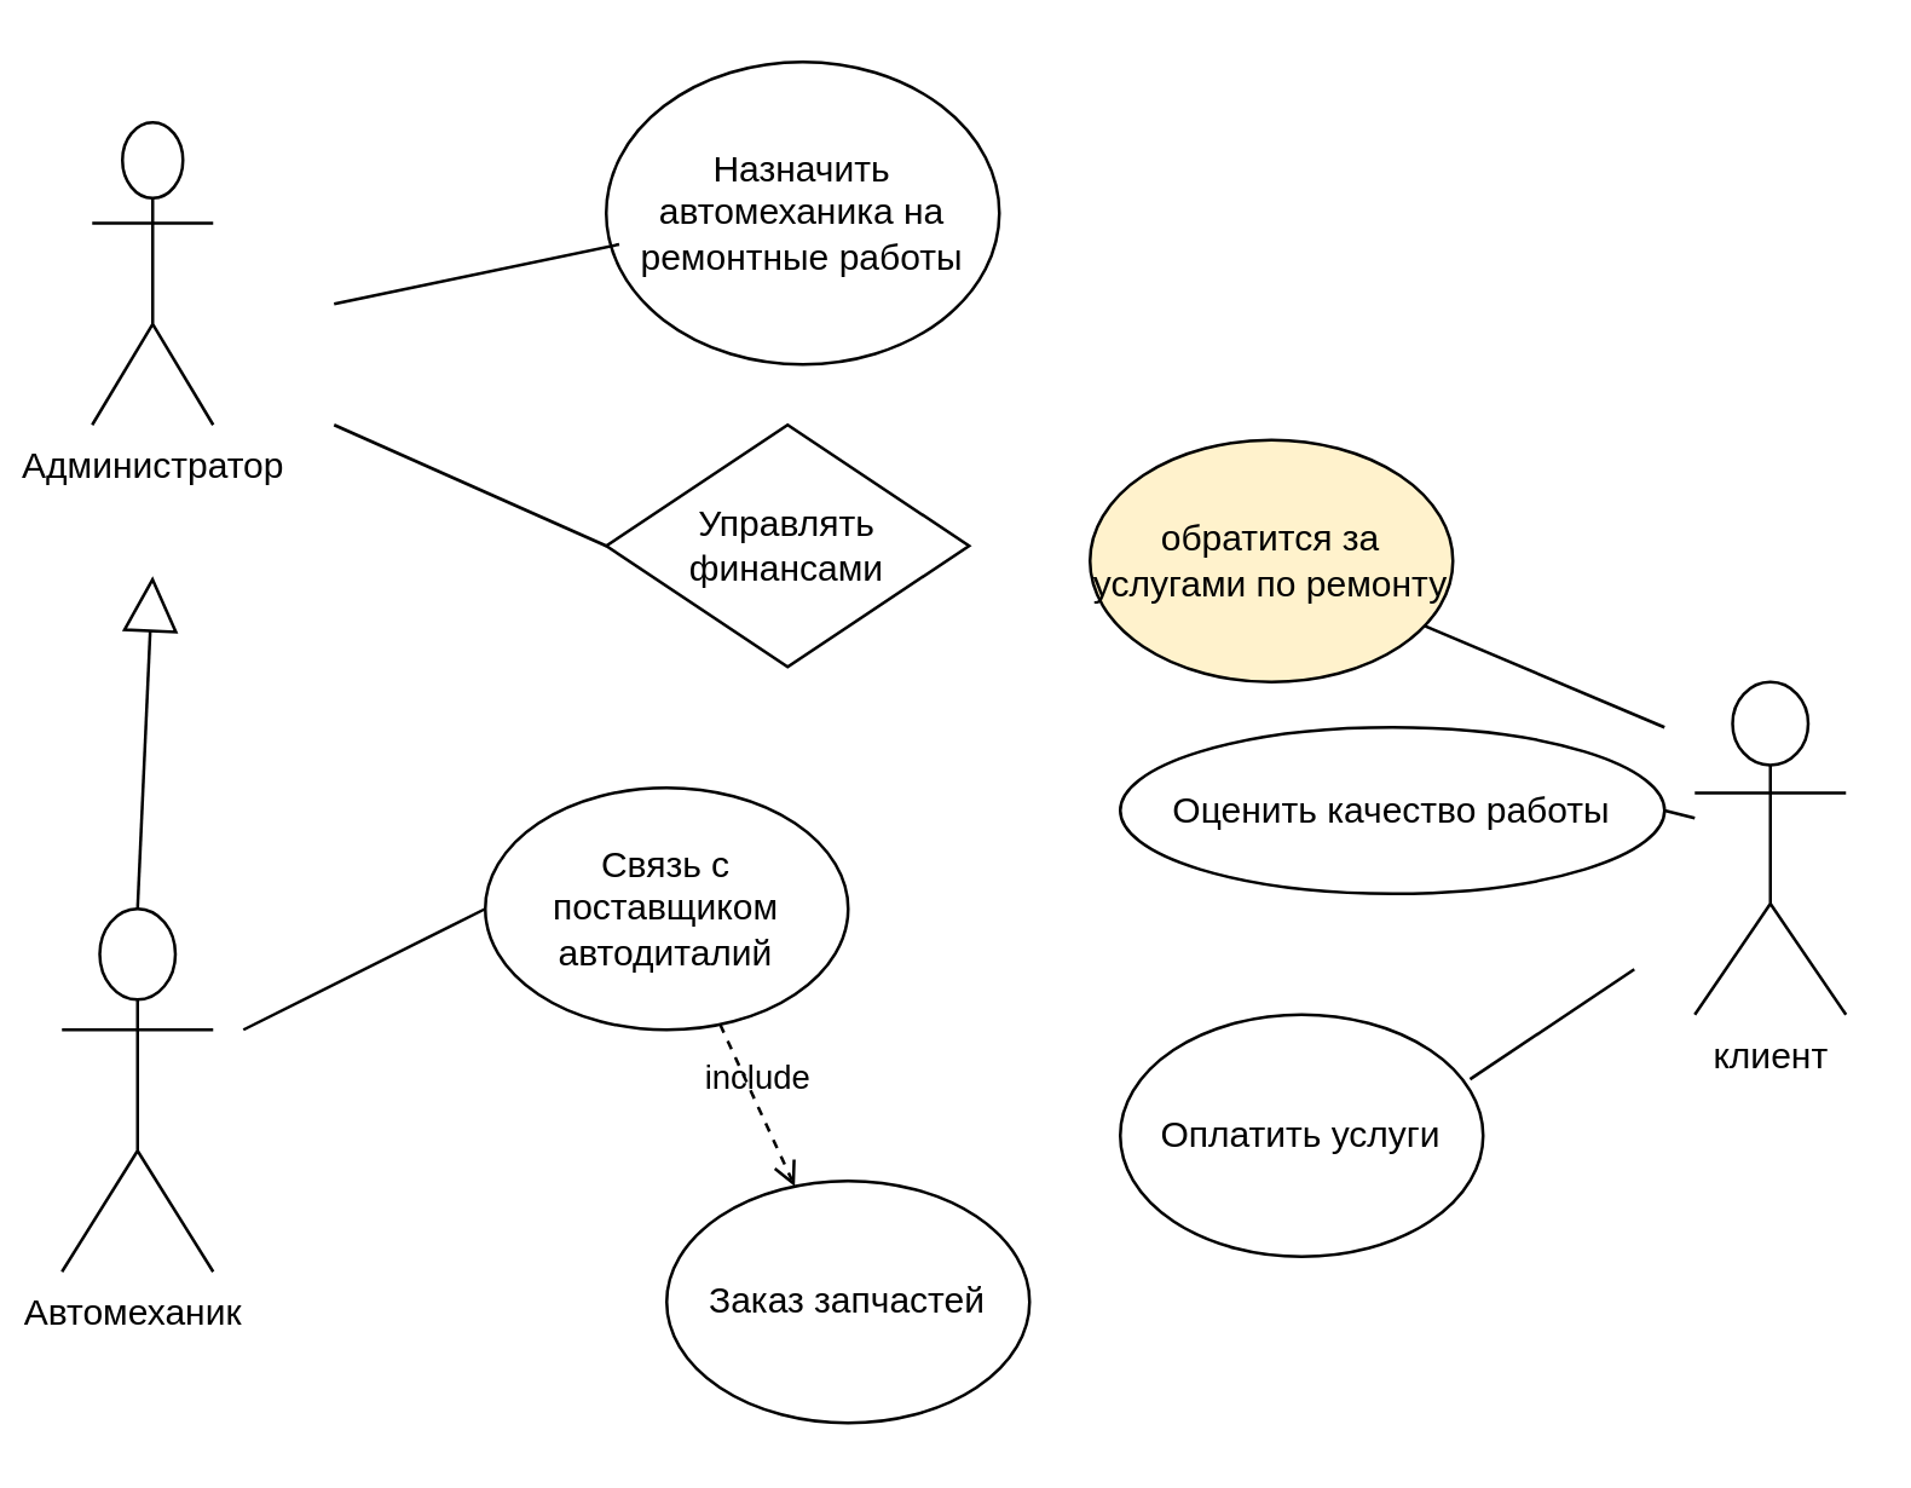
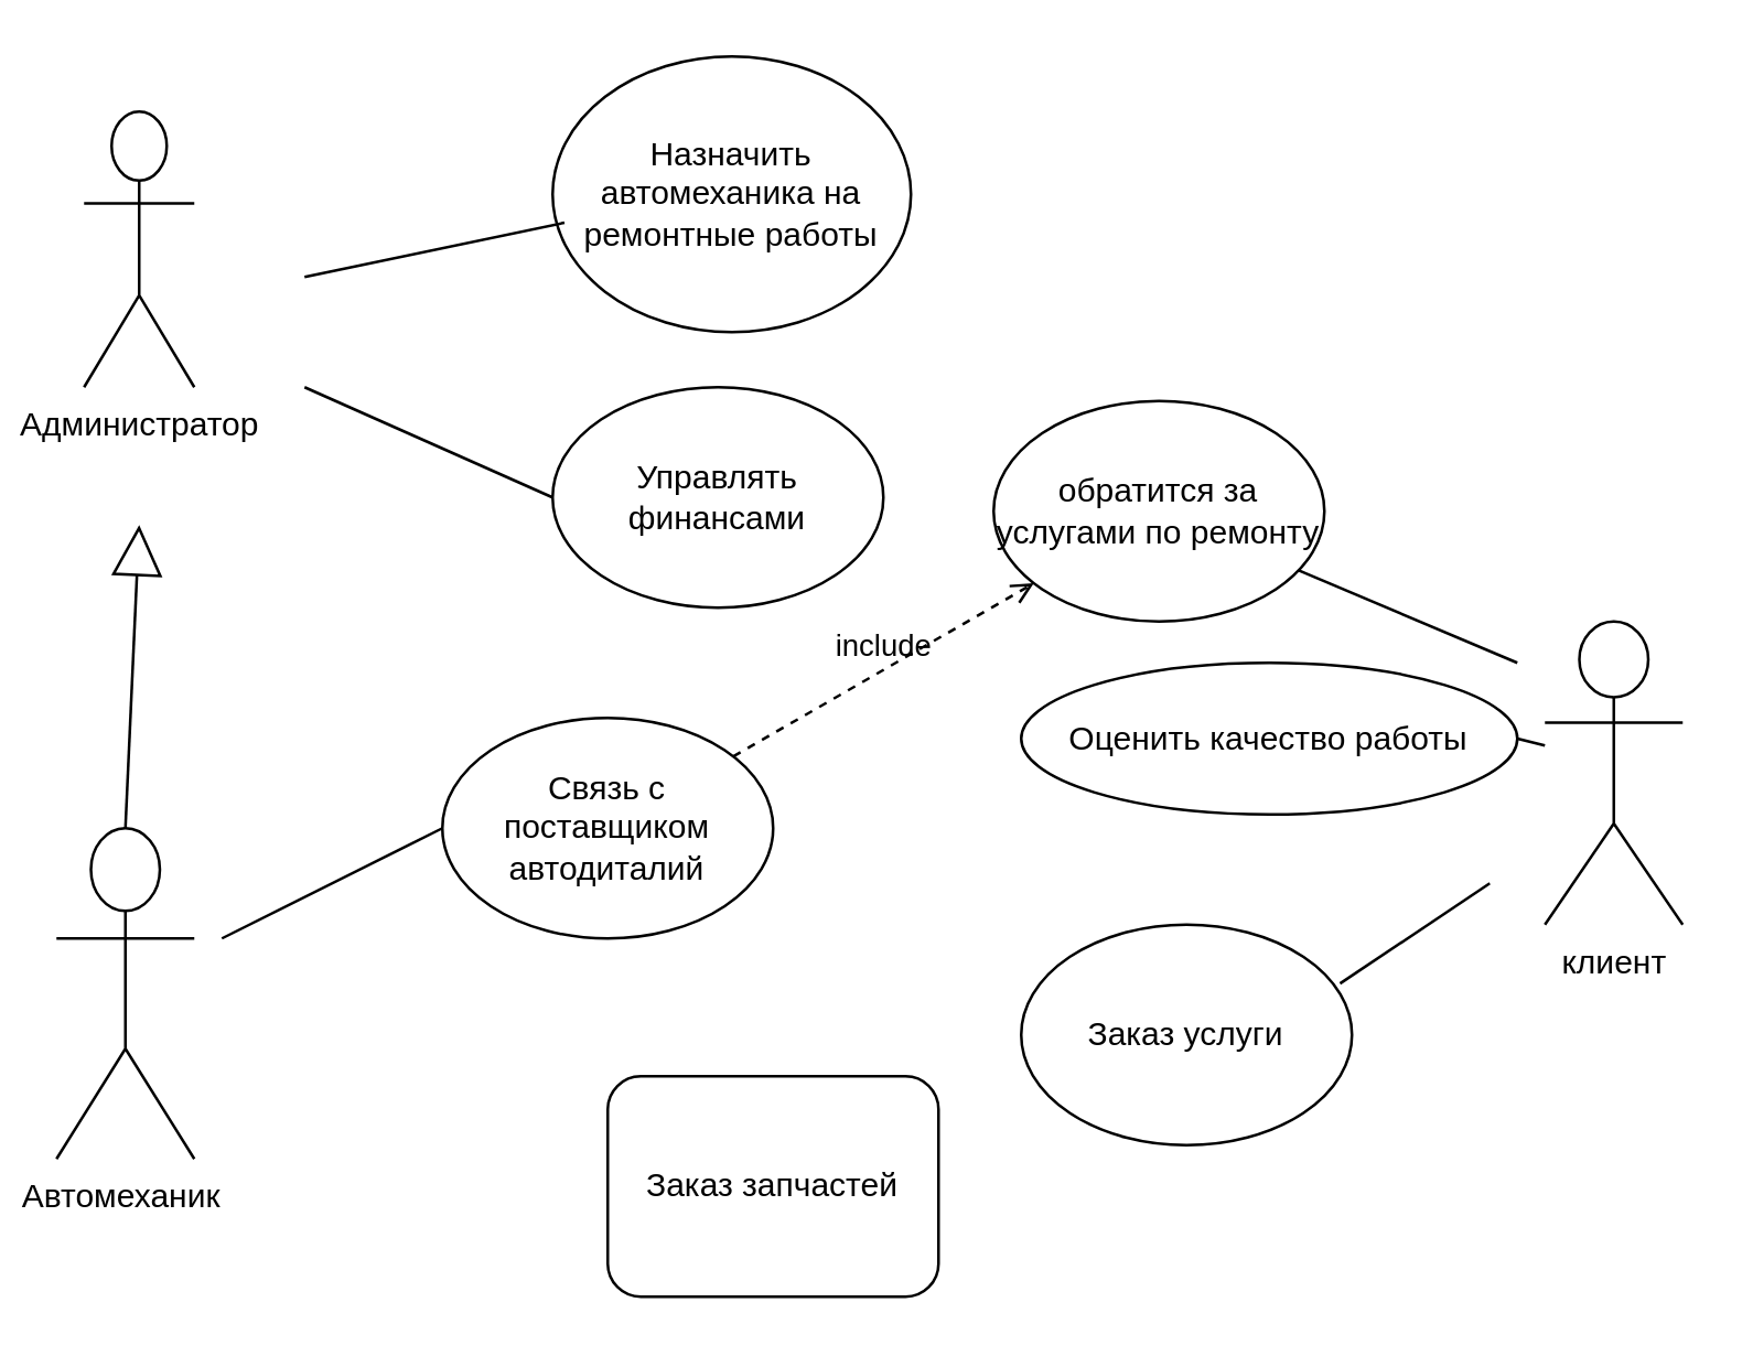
  <mxCell id="0" />
  <mxCell id="1" parent="0" />
  <mxCell id="2" value="Администратор" style="shape=umlActor;verticalLabelPosition=bottom;verticalAlign=top;html=1;outlineConnect=0;" vertex="1" parent="1"><mxGeometry x="30" y="40" width="40" height="100" as="geometry" /></mxCell>
  <mxCell id="3" value="клиент" style="shape=umlActor;verticalLabelPosition=bottom;verticalAlign=top;html=1;outlineConnect=0;" vertex="1" parent="1"><mxGeometry x="560" y="225" width="50" height="110" as="geometry" /></mxCell>
  <mxCell id="4" value="Автомеханик&amp;nbsp;" style="shape=umlActor;verticalLabelPosition=bottom;verticalAlign=top;html=1;outlineConnect=0;" vertex="1" parent="1"><mxGeometry x="20" y="300" width="50" height="120" as="geometry" /></mxCell>
  <mxCell id="5" value="Назначить автомеханика на ремонтные работы" style="ellipse;whiteSpace=wrap;html=1;" vertex="1" parent="1"><mxGeometry x="200" y="20" width="130" height="100" as="geometry" /></mxCell>
  <mxCell id="6" value="" style="endArrow=none;html=1;rounded=0;entryX=0.033;entryY=0.603;entryDx=0;entryDy=0;entryPerimeter=0;" edge="1" parent="1" target="5"><mxGeometry width="50" height="50" relative="1" as="geometry"><mxPoint x="110" y="100" as="sourcePoint" /><mxPoint x="180" y="80" as="targetPoint" /></mxGeometry></mxCell>
- <mxCell id="7" value="Управлять финансами" style="rhombus;whiteSpace=wrap;html=1;" vertex="1" parent="1"><mxGeometry x="200" y="140" width="120" height="80" as="geometry" /></mxCell>
+ <mxCell id="7" value="Управлять финансами" style="ellipse;whiteSpace=wrap;html=1;" vertex="1" parent="1"><mxGeometry x="200" y="140" width="120" height="80" as="geometry" /></mxCell>
  <mxCell id="8" value="" style="endArrow=none;html=1;rounded=0;entryX=0;entryY=0.5;entryDx=0;entryDy=0;" edge="1" parent="1" target="7"><mxGeometry width="50" height="50" relative="1" as="geometry"><mxPoint x="110" y="140" as="sourcePoint" /><mxPoint x="170" y="120" as="targetPoint" /></mxGeometry></mxCell>
  <mxCell id="9" value="Связь с поставщиком автодиталий" style="ellipse;whiteSpace=wrap;html=1;" vertex="1" parent="1"><mxGeometry x="160" y="260" width="120" height="80" as="geometry" /></mxCell>
  <mxCell id="10" value="" style="endArrow=none;html=1;rounded=0;entryX=0;entryY=0.5;entryDx=0;entryDy=0;" edge="1" parent="1" target="9"><mxGeometry width="50" height="50" relative="1" as="geometry"><mxPoint x="80" y="340" as="sourcePoint" /><mxPoint x="150" y="310" as="targetPoint" /></mxGeometry></mxCell>
- <mxCell id="11" value="include" style="html=1;verticalAlign=bottom;labelBackgroundColor=none;endArrow=open;endFill=0;dashed=1;rounded=0;" edge="1" parent="1" source="9" target="12"><mxGeometry x="0.004" width="160" relative="1" as="geometry"><mxPoint x="220" y="390" as="sourcePoint" /><mxPoint x="340" y="350" as="targetPoint" /><mxPoint as="offset" /></mxGeometry></mxCell>
- <mxCell id="12" value="Заказ запчастей" style="ellipse;whiteSpace=wrap;html=1;" vertex="1" parent="1"><mxGeometry x="220" y="390" width="120" height="80" as="geometry" /></mxCell>
+ <mxCell id="11" value="include" style="html=1;verticalAlign=bottom;labelBackgroundColor=none;endArrow=open;endFill=0;dashed=1;rounded=0;" edge="1" parent="1" source="9" target="14"><mxGeometry x="0.004" width="160" relative="1" as="geometry"><mxPoint x="220" y="390" as="sourcePoint" /><mxPoint x="340" y="350" as="targetPoint" /><mxPoint as="offset" /></mxGeometry></mxCell>
+ <mxCell id="12" value="Заказ запчастей" style="whiteSpace=wrap;html=1;rounded=1;" vertex="1" parent="1"><mxGeometry x="220" y="390" width="120" height="80" as="geometry" /></mxCell>
  <mxCell id="13" value="" style="endArrow=block;endSize=16;endFill=0;html=1;rounded=0;exitX=0.5;exitY=0;exitDx=0;exitDy=0;exitPerimeter=0;" edge="1" parent="1" source="4"><mxGeometry x="-0.007" width="160" relative="1" as="geometry"><mxPoint x="40" y="290" as="sourcePoint" /><mxPoint x="50" y="190" as="targetPoint" /><mxPoint as="offset" /></mxGeometry></mxCell>
- <mxCell id="14" value="обратится за услугами по ремонту" style="ellipse;whiteSpace=wrap;html=1;fillColor=#fff2cc;" vertex="1" parent="1"><mxGeometry x="360" y="145" width="120" height="80" as="geometry" /></mxCell>
+ <mxCell id="14" value="обратится за услугами по ремонту" style="ellipse;whiteSpace=wrap;html=1;" vertex="1" parent="1"><mxGeometry x="360" y="145" width="120" height="80" as="geometry" /></mxCell>
  <mxCell id="15" value="" style="endArrow=none;html=1;rounded=0;" edge="1" parent="1" source="14"><mxGeometry width="50" height="50" relative="1" as="geometry"><mxPoint x="500" y="280" as="sourcePoint" /><mxPoint x="550" y="240" as="targetPoint" /></mxGeometry></mxCell>
  <mxCell id="16" value="Оценить качество работы" style="ellipse;whiteSpace=wrap;html=1;" vertex="1" parent="1"><mxGeometry x="370" y="240" width="180" height="55" as="geometry" /></mxCell>
  <mxCell id="17" value="" style="endArrow=none;html=1;rounded=0;exitX=1;exitY=0.5;exitDx=0;exitDy=0;" edge="1" parent="1" source="16"><mxGeometry width="50" height="50" relative="1" as="geometry"><mxPoint x="510" y="320" as="sourcePoint" /><mxPoint x="560" y="270" as="targetPoint" /></mxGeometry></mxCell>
- <mxCell id="18" value="Оплатить услуги" style="ellipse;whiteSpace=wrap;html=1;" vertex="1" parent="1"><mxGeometry x="370" y="335" width="120" height="80" as="geometry" /></mxCell>
+ <mxCell id="18" value="Заказ услуги" style="ellipse;whiteSpace=wrap;html=1;" vertex="1" parent="1"><mxGeometry x="370" y="335" width="120" height="80" as="geometry" /></mxCell>
  <mxCell id="19" value="" style="endArrow=none;html=1;rounded=0;exitX=0.964;exitY=0.267;exitDx=0;exitDy=0;exitPerimeter=0;" edge="1" parent="1" source="18"><mxGeometry width="50" height="50" relative="1" as="geometry"><mxPoint x="490" y="370" as="sourcePoint" /><mxPoint x="540" y="320" as="targetPoint" /></mxGeometry></mxCell>
